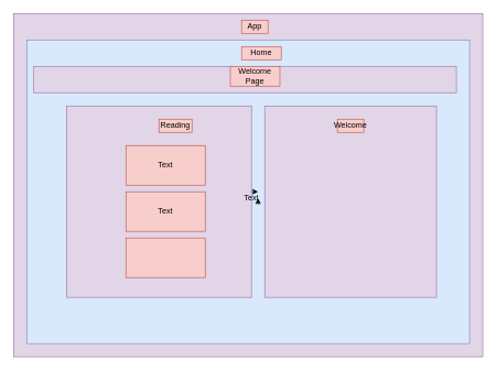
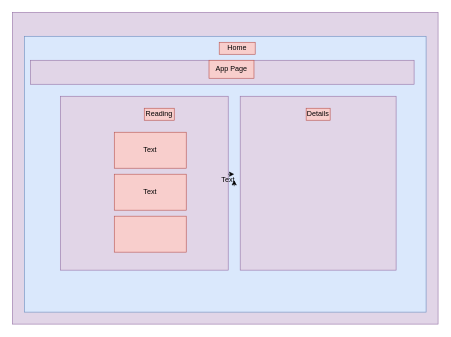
  <mxCell id="0" />
  <mxCell id="1" parent="0" />
  <mxCell id="2" value="" style="rounded=0;whiteSpace=wrap;html=1;fillColor=#e1d5e7;strokeColor=#9673a6;" vertex="1" parent="1"><mxGeometry x="20" y="20" width="710" height="520" as="geometry" /></mxCell>
- <mxCell id="3" value="App" style="text;html=1;strokeColor=#b85450;fillColor=#f8cecc;align=center;verticalAlign=middle;whiteSpace=wrap;rounded=0;" vertex="1" parent="1"><mxGeometry x="365" y="30" width="40" height="20" as="geometry" /></mxCell>
  <mxCell id="4" value="" style="rounded=0;whiteSpace=wrap;html=1;fillColor=#dae8fc;strokeColor=#6c8ebf;" vertex="1" parent="1"><mxGeometry x="40" y="60" width="670" height="460" as="geometry" /></mxCell>
  <mxCell id="5" value="Home" style="text;html=1;strokeColor=#b85450;fillColor=#f8cecc;align=center;verticalAlign=middle;whiteSpace=wrap;rounded=0;" vertex="1" parent="1"><mxGeometry x="365" y="70" width="60" height="20" as="geometry" /></mxCell>
  <mxCell id="6" value="" style="rounded=0;whiteSpace=wrap;html=1;fillColor=#e1d5e7;strokeColor=#9673a6;" vertex="1" parent="1"><mxGeometry x="50" y="100" width="640" height="40" as="geometry" /></mxCell>
- <mxCell id="7" value="Welcome Page" style="text;html=1;strokeColor=#b85450;fillColor=#f8cecc;align=center;verticalAlign=middle;whiteSpace=wrap;rounded=0;" vertex="1" parent="1"><mxGeometry x="348" y="100" width="75" height="30" as="geometry" /></mxCell>
+ <mxCell id="7" value="App Page" style="text;html=1;strokeColor=#b85450;fillColor=#f8cecc;align=center;verticalAlign=middle;whiteSpace=wrap;rounded=0;" vertex="1" parent="1"><mxGeometry x="348" y="100" width="75" height="30" as="geometry" /></mxCell>
  <mxCell id="8" value="" style="rounded=0;whiteSpace=wrap;html=1;fillColor=#e1d5e7;strokeColor=#9673a6;" vertex="1" parent="1"><mxGeometry x="100" y="160" width="280" height="290" as="geometry" /></mxCell>
  <mxCell id="9" value="Reading" style="text;html=1;strokeColor=#b85450;fillColor=#f8cecc;align=center;verticalAlign=middle;whiteSpace=wrap;rounded=0;" vertex="1" parent="1"><mxGeometry x="240" y="180" width="50" height="20" as="geometry" /></mxCell>
  <mxCell id="10" value="" style="rounded=0;whiteSpace=wrap;html=1;fillColor=#f8cecc;strokeColor=#b85450;" vertex="1" parent="1"><mxGeometry x="190" y="220" width="120" height="60" as="geometry" /></mxCell>
  <mxCell id="11" value="" style="rounded=0;whiteSpace=wrap;html=1;fillColor=#f8cecc;strokeColor=#b85450;" vertex="1" parent="1"><mxGeometry x="190" y="290" width="120" height="60" as="geometry" /></mxCell>
  <mxCell id="12" value="" style="rounded=0;whiteSpace=wrap;html=1;fillColor=#f8cecc;strokeColor=#b85450;" vertex="1" parent="1"><mxGeometry x="190" y="360" width="120" height="60" as="geometry" /></mxCell>
  <mxCell id="13" value="" style="rounded=0;whiteSpace=wrap;html=1;fillColor=#e1d5e7;strokeColor=#9673a6;" vertex="1" parent="1"><mxGeometry x="400" y="160" width="260" height="290" as="geometry" /></mxCell>
- <mxCell id="14" value="Welcome" style="text;html=1;strokeColor=#b85450;fillColor=#f8cecc;align=center;verticalAlign=middle;whiteSpace=wrap;rounded=0;" vertex="1" parent="1"><mxGeometry x="510" y="180" width="40" height="20" as="geometry" /></mxCell>
+ <mxCell id="14" value="Details" style="text;html=1;strokeColor=#b85450;fillColor=#f8cecc;align=center;verticalAlign=middle;whiteSpace=wrap;rounded=0;" vertex="1" parent="1"><mxGeometry x="510" y="180" width="40" height="20" as="geometry" /></mxCell>
  <mxCell id="15" value="Text" style="text;html=1;strokeColor=none;fillColor=none;align=center;verticalAlign=middle;whiteSpace=wrap;rounded=0;" vertex="1" parent="1"><mxGeometry x="230" y="240" width="40" height="20" as="geometry" /></mxCell>
  <mxCell id="16" style="edgeStyle=orthogonalEdgeStyle;rounded=0;orthogonalLoop=1;jettySize=auto;html=1;exitX=0.75;exitY=1;exitDx=0;exitDy=0;" edge="1" parent="1" source="17"><mxGeometry relative="1" as="geometry"><mxPoint x="390" y="300" as="targetPoint" /></mxGeometry></mxCell>
  <mxCell id="17" value="Text" style="text;html=1;strokeColor=none;fillColor=none;align=center;verticalAlign=middle;whiteSpace=wrap;rounded=0;" vertex="1" parent="1"><mxGeometry x="360" y="290" width="40" height="20" as="geometry" /></mxCell>
  <mxCell id="18" value="Text" style="text;html=1;strokeColor=none;fillColor=none;align=center;verticalAlign=middle;whiteSpace=wrap;rounded=0;" vertex="1" parent="1"><mxGeometry x="230" y="310" width="40" height="20" as="geometry" /></mxCell>
  <mxCell id="19" style="edgeStyle=orthogonalEdgeStyle;rounded=0;orthogonalLoop=1;jettySize=auto;html=1;exitX=0.5;exitY=0;exitDx=0;exitDy=0;entryX=0.75;entryY=0;entryDx=0;entryDy=0;" edge="1" parent="1" source="17" target="17"><mxGeometry relative="1" as="geometry" /></mxCell>
